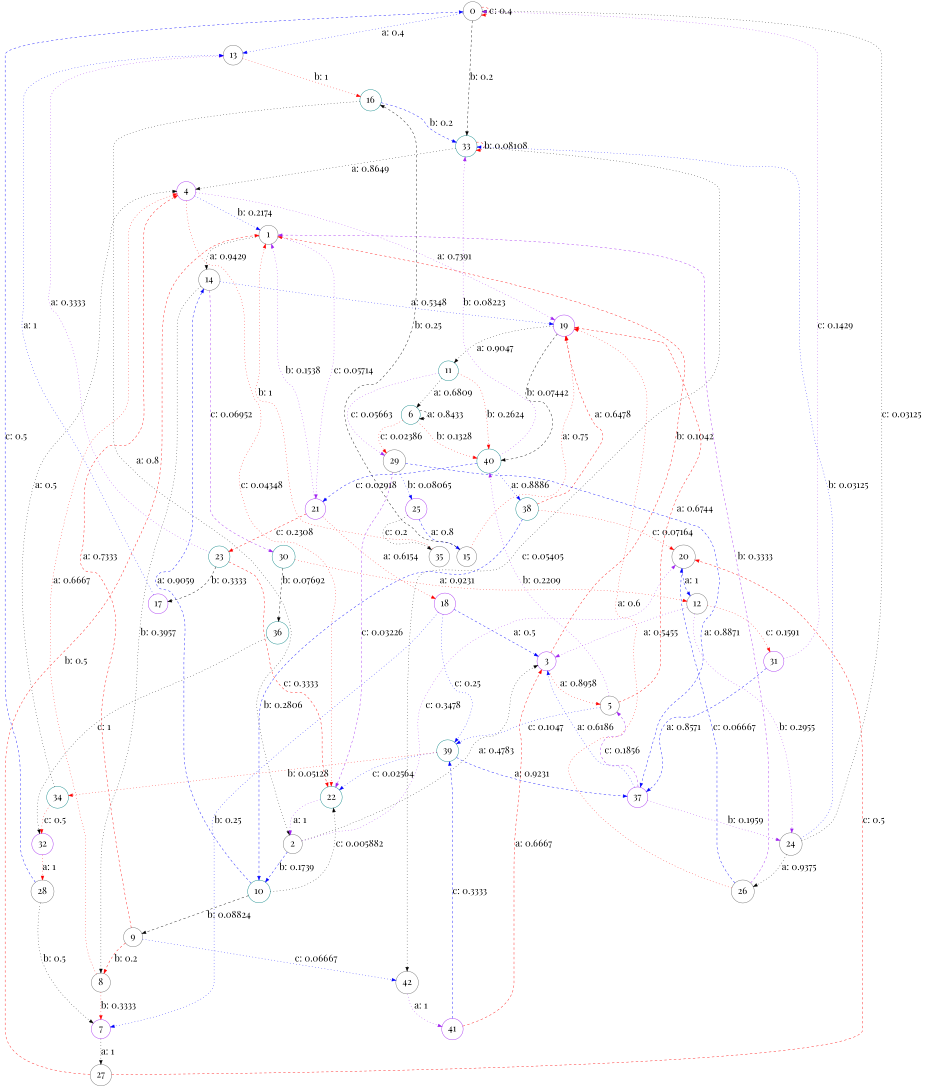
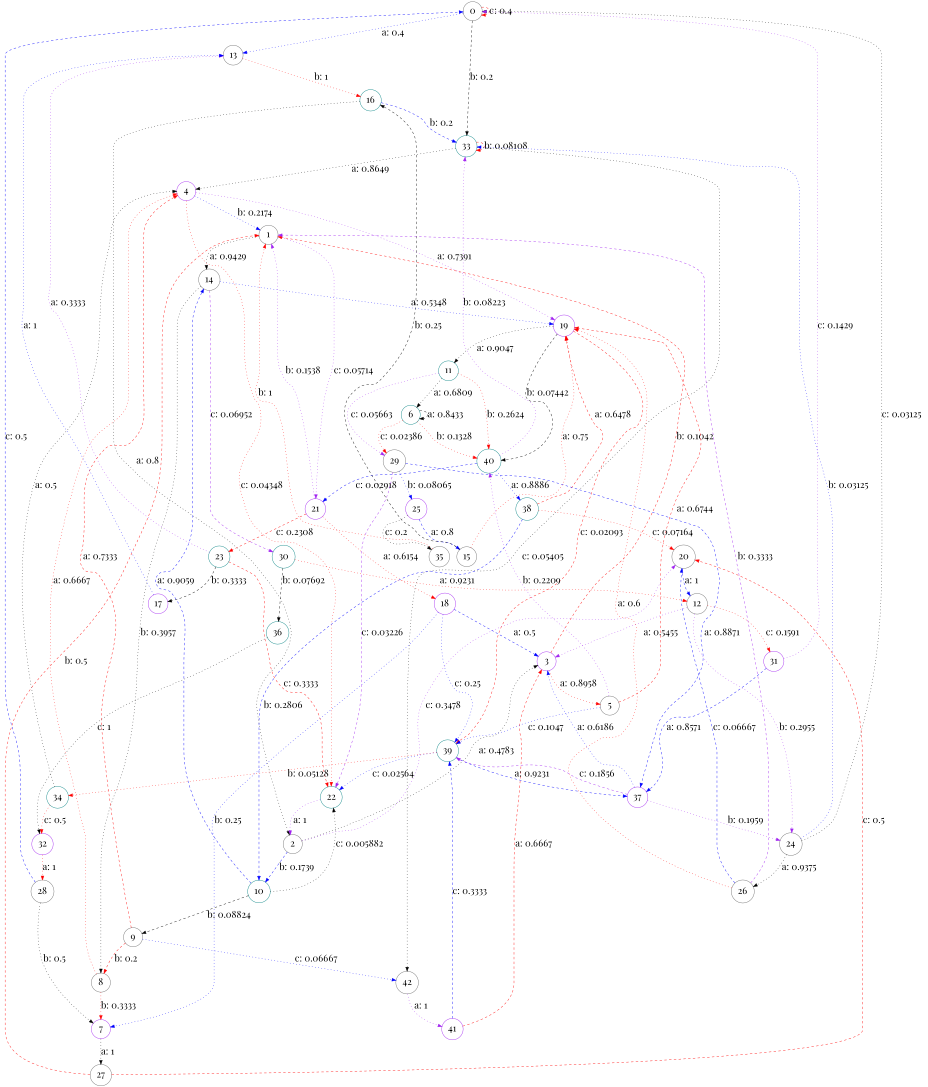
  digraph {
    fontname="Playfair Display"
    node [color=gray40 fontname="Playfair Display" fontsize=24 shape=circle]
    edge [color=red fontname="Playfair Display" fontsize=24 style=dotted]
    0
    13
    33 [color=teal]
    16 [color=teal]
    4 [color=purple]
    42
    2
    1
    19 [color=purple]
    22 [color=teal]
    41 [color=purple]
    14
    21 [color=purple]
    30 [color=teal]
    8
    18 [color=purple]
    23 [color=teal]
    10 [color=teal]
    9
    40 [color=teal]
    39 [color=teal]
    11 [color=teal]
    12
    36 [color=teal]
    3 [color=purple]
    7 [color=purple]
    17 [color=purple]
    20
    5
    24
    31 [color=purple]
    38 [color=teal]
    37 [color=purple]
    34 [color=teal]
    6 [color=teal]
    29
    32 [color=purple]
    25 [color=purple]
    15
    35
    27
    26
    28
    0 -> 0 [label="c: 0.4      " style=dashed]
    0 -> 13 [color=blue label="a: 0.4      "]
    0 -> 33 [color=black label="b: 0.2      " style=dashed]
    13 -> 16 [label="b: 1        "]
    33 -> 33 [label="b: 0.08108  " style=dashed]
    33 -> 4 [color=black label="a: 0.8649   "]
    33 -> 42 [color=black label="c: 0.05405  "]
    16 -> 33 [color=blue label="b: 0.2      " style=dashed]
    16 -> 2 [color=black label="a: 0.8      "]
    4 -> 1 [color=blue label="b: 0.2174   "]
    4 -> 19 [color=purple label="a: 0.7391   "]
    4 -> 22 [label="c: 0.04348  "]
    42 -> 41 [color=purple label="a: 1        "]
    2 -> 10 [color=blue label="b: 0.1739   " style=dashed]
    2 -> 3 [color=black label="a: 0.4783   "]
    2 -> 20 [color=purple label="c: 0.3478   "]
    1 -> 14 [color=black label="a: 0.9429   "]
    1 -> 21 [color=purple label="c: 0.05714  "]
    19 -> 40 [color=black label="b: 0.07442  " style=dashed]
+   19 -> 39 [label="c: 0.02093  " style=dashed]
    19 -> 11 [color=black label="a: 0.9047   "]
    22 -> 2 [color=purple label="a: 1        "]
    41 -> 39 [color=blue label="c: 0.3333   " style=dashed]
    41 -> 3 [label="a: 0.6667   " style=dashed]
    14 -> 19 [color=blue label="a: 0.5348   "]
    14 -> 30 [color=purple label="c: 0.06952  " style=dashed]
    14 -> 8 [color=black label="b: 0.3957   "]
    21 -> 1 [color=purple label="b: 0.1538   "]
    21 -> 18 [label="a: 0.6154   "]
    21 -> 23 [label="c: 0.2308   " style=dashed]
    30 -> 12 [label="a: 0.9231   "]
    30 -> 36 [color=black label="b: 0.07692  " style=dashed]
    8 -> 4 [label="a: 0.6667   "]
    8 -> 7 [label="b: 0.3333   "]
    18 -> 39 [color=blue label="c: 0.25     "]
    18 -> 3 [color=blue label="a: 0.5      " style=dashed]
    18 -> 7 [color=blue label="b: 0.25     "]
    23 -> 13 [color=purple label="a: 0.3333   "]
    23 -> 22 [label="c: 0.3333   " style=dashed]
    23 -> 17 [color=black label="b: 0.3333   " style=dashed]
    10 -> 22 [color=black label="c: 0.005882  "]
    10 -> 14 [color=blue label="a: 0.9059   " style=dashed]
    10 -> 9 [color=black label="b: 0.08824  " style=dashed]
    9 -> 4 [label="a: 0.7333   " style=dashed]
    9 -> 42 [color=blue label="c: 0.06667  "]
    9 -> 8 [label="b: 0.2      " style=dashed]
    40 -> 33 [color=purple label="b: 0.08223  "]
    40 -> 21 [color=blue label="c: 0.02918  " style=dashed]
    40 -> 38 [color=blue label="a: 0.8886   "]
    39 -> 22 [color=blue label="c: 0.02564  "]
    39 -> 37 [color=blue label="a: 0.9231   " style=dashed]
    39 -> 34 [label="b: 0.05128  "]
    11 -> 40 [label="b: 0.2624   "]
    11 -> 6 [color=black label="a: 0.6809   "]
    11 -> 29 [color=purple label="c: 0.05663  "]
    12 -> 3 [color=purple label="a: 0.5455   "]
    12 -> 24 [color=purple label="b: 0.2955   "]
    12 -> 31 [label="c: 0.1591   "]
    36 -> 32 [color=black label="c: 1        "]
    3 -> 1 [label="b: 0.1042   " style=dashed]
    3 -> 5 [label="a: 0.8958   "]
    7 -> 27 [color=black label="a: 1        "]
    17 -> 13 [color=blue label="a: 1        "]
    20 -> 12 [color=blue label="a: 1        " style=dashed]
    5 -> 19 [label="a: 0.6744   " style=dashed]
    5 -> 40 [color=purple label="b: 0.2209   "]
    5 -> 39 [color=blue label="c: 0.1047   "]
    24 -> 0 [color=black label="c: 0.03125  "]
    24 -> 33 [color=blue label="b: 0.03125  "]
    24 -> 26 [color=black label="a: 0.9375   "]
    31 -> 0 [color=purple label="c: 0.1429   "]
    31 -> 37 [color=blue label="a: 0.8571   " style=dashed]
    38 -> 19 [label="a: 0.6478   " style=dashed]
    38 -> 10 [color=blue label="b: 0.2806   " style=dashed]
    38 -> 20 [label="c: 0.07164  "]
-   37 -> 5 [color=purple label="c: 0.1856   " style=dashed]
+   37 -> 39 [color=purple label="c: 0.1856   " style=dashed]
    37 -> 3 [color=blue label="a: 0.6186   "]
    37 -> 24 [color=purple label="b: 0.1959   "]
    34 -> 4 [color=black label="a: 0.5      "]
    34 -> 32 [label="c: 0.5      "]
    6 -> 40 [label="b: 0.1328   "]
    6 -> 6 [color=black label="a: 0.8433   " style=dashed]
    6 -> 29 [label="c: 0.02386  "]
    29 -> 22 [color=purple label="c: 0.03226  " style=dashed]
    29 -> 37 [color=blue label="a: 0.8871   " style=dashed]
    29 -> 25 [color=blue label="b: 0.08065  "]
    32 -> 28 [label="a: 1        "]
    25 -> 15 [color=blue label="a: 0.8      " style=dashed]
    25 -> 35 [color=black label="c: 0.2      "]
    15 -> 16 [color=black label="b: 0.25     " style=dashed]
    15 -> 19 [label="a: 0.75     "]
    35 -> 1 [label="b: 1        "]
    27 -> 1 [label="b: 0.5      " style=dashed]
    27 -> 20 [label="c: 0.5      " style=dashed]
    26 -> 1 [color=purple label="b: 0.3333   " style=dashed]
    26 -> 19 [label="a: 0.6      "]
    26 -> 20 [color=blue label="c: 0.06667  " style=dashed]
    28 -> 0 [color=blue label="c: 0.5      " style=dashed]
    28 -> 7 [color=black label="b: 0.5      "]
  }
